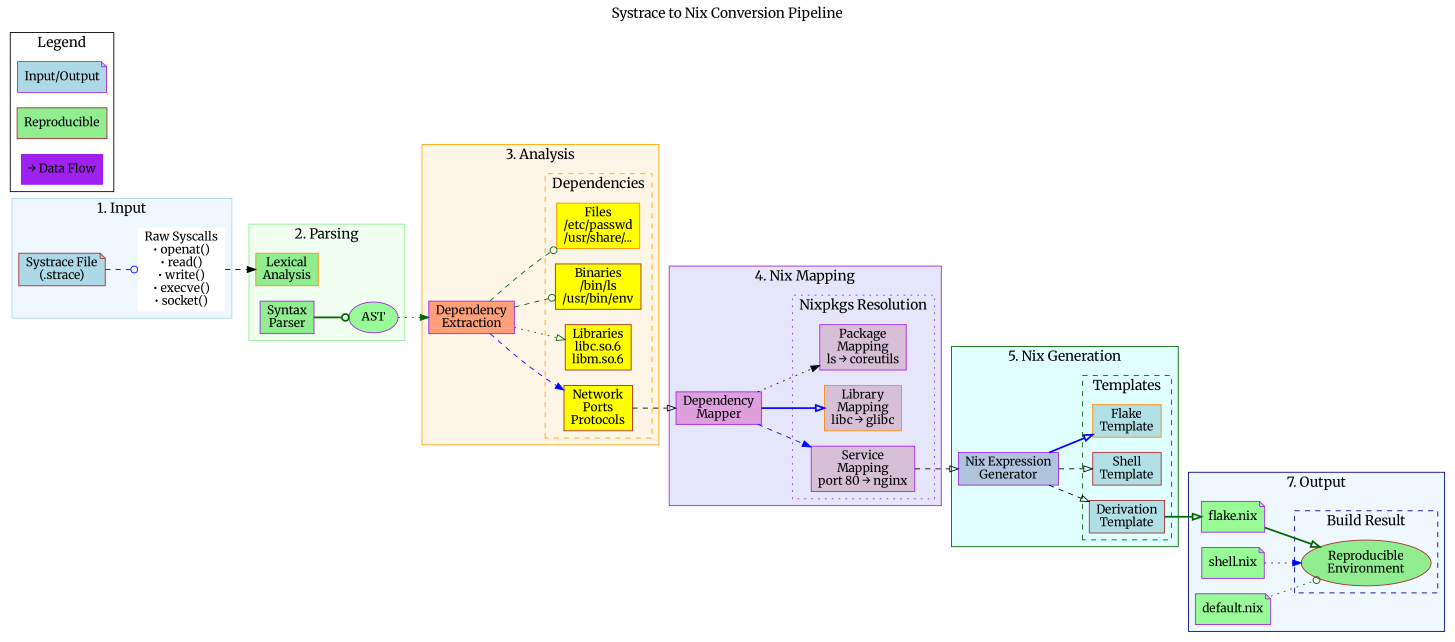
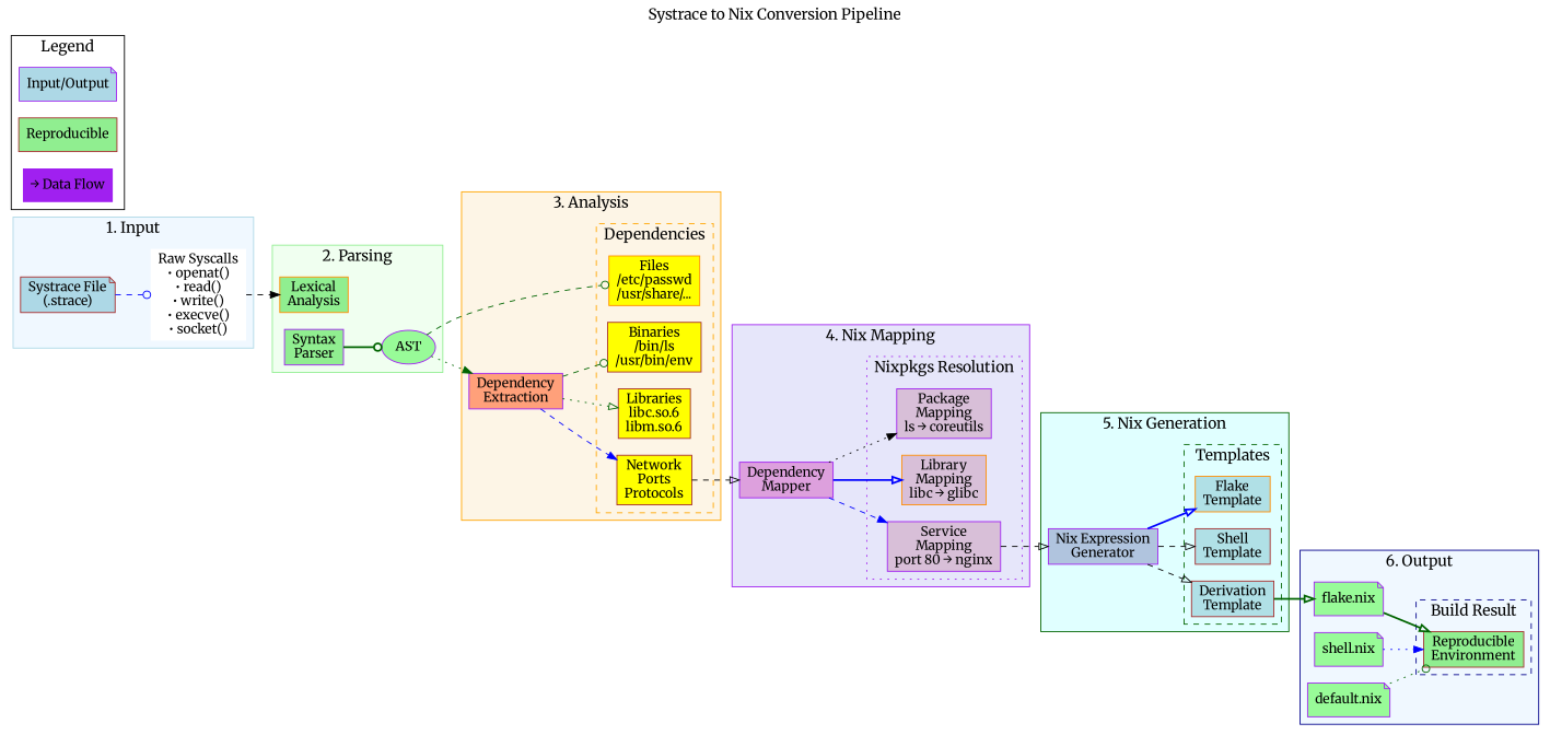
  digraph {
    compound=true
    fontname=Merriweather
    fontsize=16
    label="Systrace to Nix Conversion Pipeline"
    labelloc=t
    rankdir=LR
    node [color=purple fillcolor=lightgreen fontname=Merriweather shape=box style=filled]
    edge [arrowhead=onormal color=darkgreen fontname=Merriweather style=dashed]
    n1 [color=brown fillcolor=lightblue label="Systrace File\n(.strace)" shape=note]
    n2 [color=brown fillcolor=white label="Raw Syscalls\n• openat()\n• read()\n• write()\n• execve()\n• socket()" shape=plaintext]
    n3 [color=darkorange label="Lexical\nAnalysis"]
    n4 [label="Syntax\nParser"]
    n5 [fillcolor=palegreen label=AST shape=ellipse]
    n6 [color=darkorange fillcolor=yellow label="Files\n/etc/passwd\n/usr/share/..."]
    n7 [color=brown fillcolor=yellow label="Binaries\n/bin/ls\n/usr/bin/env"]
    n8 [color=brown fillcolor=yellow label="Libraries\nlibc.so.6\nlibm.so.6"]
    n9 [color=brown fillcolor=yellow label="Network\nPorts\nProtocols"]
    n10 [fillcolor=lightsalmon label="Dependency\nExtraction"]
    n11 [fillcolor=thistle label="Package\nMapping\nls → coreutils"]
    n12 [color=darkorange fillcolor=thistle label="Library\nMapping\nlibc → glibc"]
    n13 [fillcolor=thistle label="Service\nMapping\nport 80 → nginx"]
    n14 [fillcolor=plum label="Dependency\nMapper"]
    n15 [color=darkorange fillcolor=powderblue label="Flake\nTemplate"]
    n16 [color=brown fillcolor=powderblue label="Shell\nTemplate"]
    n17 [color=brown fillcolor=powderblue label="Derivation\nTemplate"]
    n18 [fillcolor=lightsteelblue label="Nix Expression\nGenerator"]
-   n19 [color=brown label="Reproducible\nEnvironment" shape=ellipse]
+   n19 [color=brown label="Reproducible\nEnvironment"]
    n20 [fillcolor=palegreen label="flake.nix" shape=note]
    n21 [fillcolor=palegreen label="shell.nix" shape=note]
    n22 [fillcolor=palegreen label="default.nix" shape=note]
    n23 [fillcolor=lightblue label="Input/Output" shape=note]
    n24 [color=brown label=Reproducible]
    n25 [label="→ Data Flow" shape=plaintext fillcolor=""]
    subgraph cluster_1 {
      color=lightblue
      fillcolor=aliceblue
      label="1. Input"
      style=filled
      n1
      n2
    }
    subgraph cluster_2 {
      color=lightgreen
      fillcolor=honeydew
      label="2. Parsing"
      style=filled
      n3
      n4
      n5
    }
    subgraph cluster_3 {
      color=orange
      fillcolor=oldlace
      label="3. Analysis"
      style=filled
      n10
      subgraph cluster_4 {
        color=orange
        fillcolor=oldlace
        label=Dependencies
        style=dashed
        n6
        n7
        n8
        n9
      }
    }
    subgraph cluster_5 {
      color=purple
      fillcolor=lavender
      label="4. Nix Mapping"
      style=filled
      n14
      subgraph cluster_6 {
        color=purple
        fillcolor=lavender
        label="Nixpkgs Resolution"
        style=dotted
        n11
        n12
        n13
      }
    }
    subgraph cluster_7 {
      color=darkgreen
      fillcolor=lightcyan
      label="5. Nix Generation"
      style=filled
      n18
      subgraph cluster_8 {
        color=darkgreen
        fillcolor=lightcyan
        label=Templates
        style=dashed
        n15
        n16
        n17
      }
    }
    subgraph cluster_9 {
      color=darkblue
      fillcolor=aliceblue
-     label="7. Output"
+     label="6. Output"
      style=filled
      n20
      n21
      n22
      subgraph cluster_10 {
        color=darkblue
        fillcolor=aliceblue
        label="Build Result"
        style=dashed
        n19
      }
    }
    subgraph cluster_11 {
      fillcolor=white
      label=Legend
      rank=sink
      style=filled
      n23
      n24
      n25
    }
    n1 -> n2 [arrowhead=odot color=blue]
    n2 -> n3 [arrowhead=normal color=black]
    n4 -> n5 [arrowhead=odot style=bold]
    n5 -> n10 [arrowhead=normal style=dotted]
    n9 -> n14 [color=black]
-   n10 -> n6 [arrowhead=odot]
+   n5 -> n6 [arrowhead=odot]
    n10 -> n7 [arrowhead=odot]
    n10 -> n8 [style=dotted]
    n10 -> n9 [arrowhead=normal color=blue]
    n13 -> n18 [color=black]
    n14 -> n11 [arrowhead=normal color=black style=dotted]
    n14 -> n12 [color=blue style=bold]
    n14 -> n13 [arrowhead=normal color=blue]
    n17 -> n20 [style=bold]
    n18 -> n15 [color=blue style=bold]
    n18 -> n16 [color=black]
    n18 -> n17 [color=black]
    n20 -> n19 [style=bold]
    n21 -> n19 [arrowhead=normal color=blue style=dotted]
    n22 -> n19 [arrowhead=odot style=dotted]
  }
